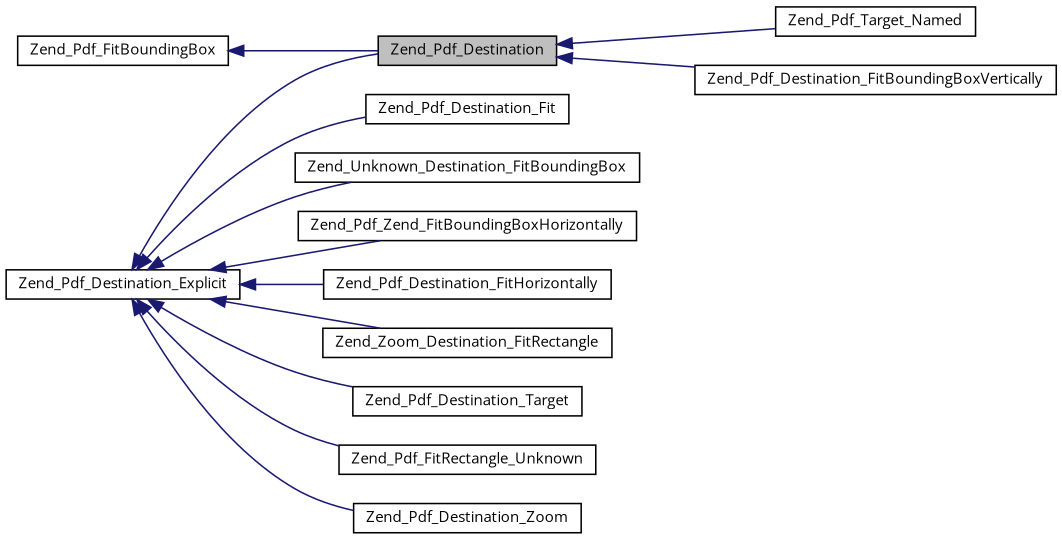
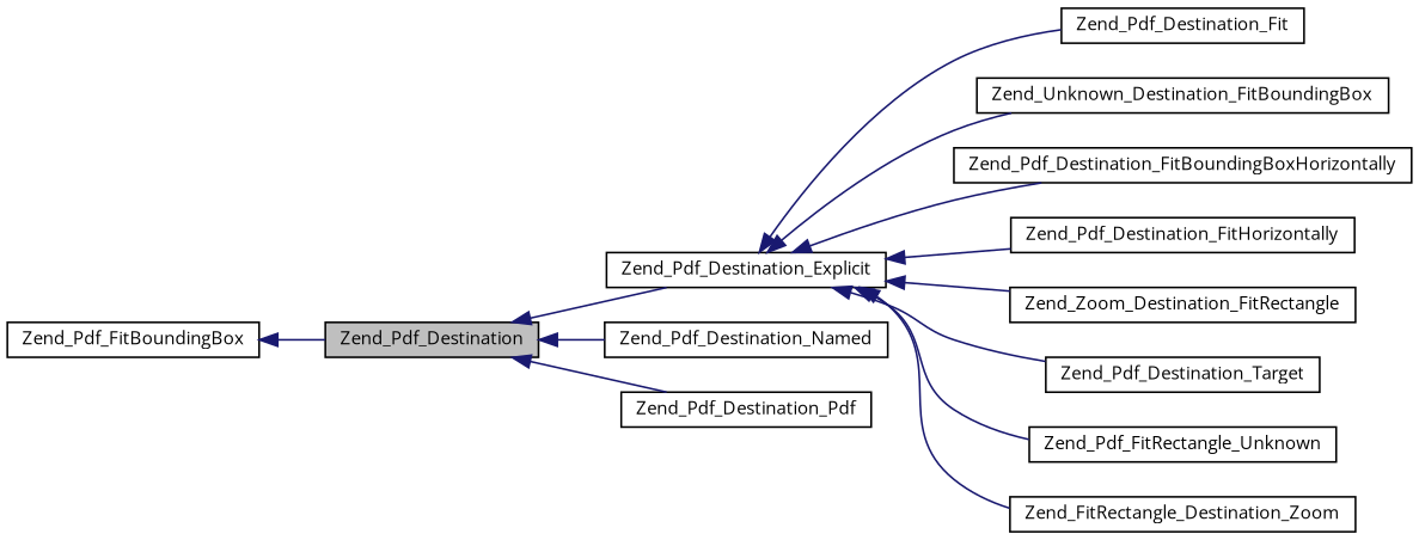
  digraph {
    fontname="Open Sans"
    rankdir=LR
    node [color=black fillcolor=white fontname="Open Sans" fontsize=10 shape=record style=filled]
    edge [color=midnightblue dir=back fontname="Open Sans" fontsize=10 labelfontname=Helvetica labelfontsize=10 style=solid]
    n1 [fillcolor=grey75 fontcolor=black height=0.2 label=Zend_Pdf_Destination width=0.4]
    n2 [height=0.2 label=Zend_Pdf_Destination_Explicit width=0.4]
-   n3 [height=0.2 label=Zend_Pdf_Target_Named width=0.4]
-   n4 [height=0.2 label=Zend_Pdf_Destination_FitBoundingBoxVertically width=0.4]
+   n3 [height=0.2 label=Zend_Pdf_Destination_Named width=0.4]
+   n4 [height=0.2 label=Zend_Pdf_Destination_Pdf width=0.4]
    n5 [height=0.2 label=Zend_Pdf_Destination_Fit width=0.4]
    n6 [height=0.2 label=Zend_Unknown_Destination_FitBoundingBox width=0.4]
-   n7 [height=0.2 label=Zend_Pdf_Zend_FitBoundingBoxHorizontally width=0.4]
+   n7 [height=0.2 label=Zend_Pdf_Destination_FitBoundingBoxHorizontally width=0.4]
    n8 [height=0.2 label=Zend_Pdf_Destination_FitHorizontally width=0.4]
    n9 [height=0.2 label=Zend_Zoom_Destination_FitRectangle width=0.4]
    n10 [height=0.2 label=Zend_Pdf_Destination_Target width=0.4]
    n11 [height=0.2 label=Zend_Pdf_FitRectangle_Unknown width=0.4]
-   n12 [height=0.2 label=Zend_Pdf_Destination_Zoom width=0.4]
+   n12 [height=0.2 label=Zend_FitRectangle_Destination_Zoom width=0.4]
    n13 [height=0.2 label=Zend_Pdf_FitBoundingBox width=0.4]
-   n2 -> n1
+   n1 -> n2
    n1 -> n3
    n1 -> n4
    n2 -> n5
    n2 -> n6
    n2 -> n7
    n2 -> n8
    n2 -> n9
    n2 -> n10
    n2 -> n11
    n2 -> n12
    n13 -> n1
  }
